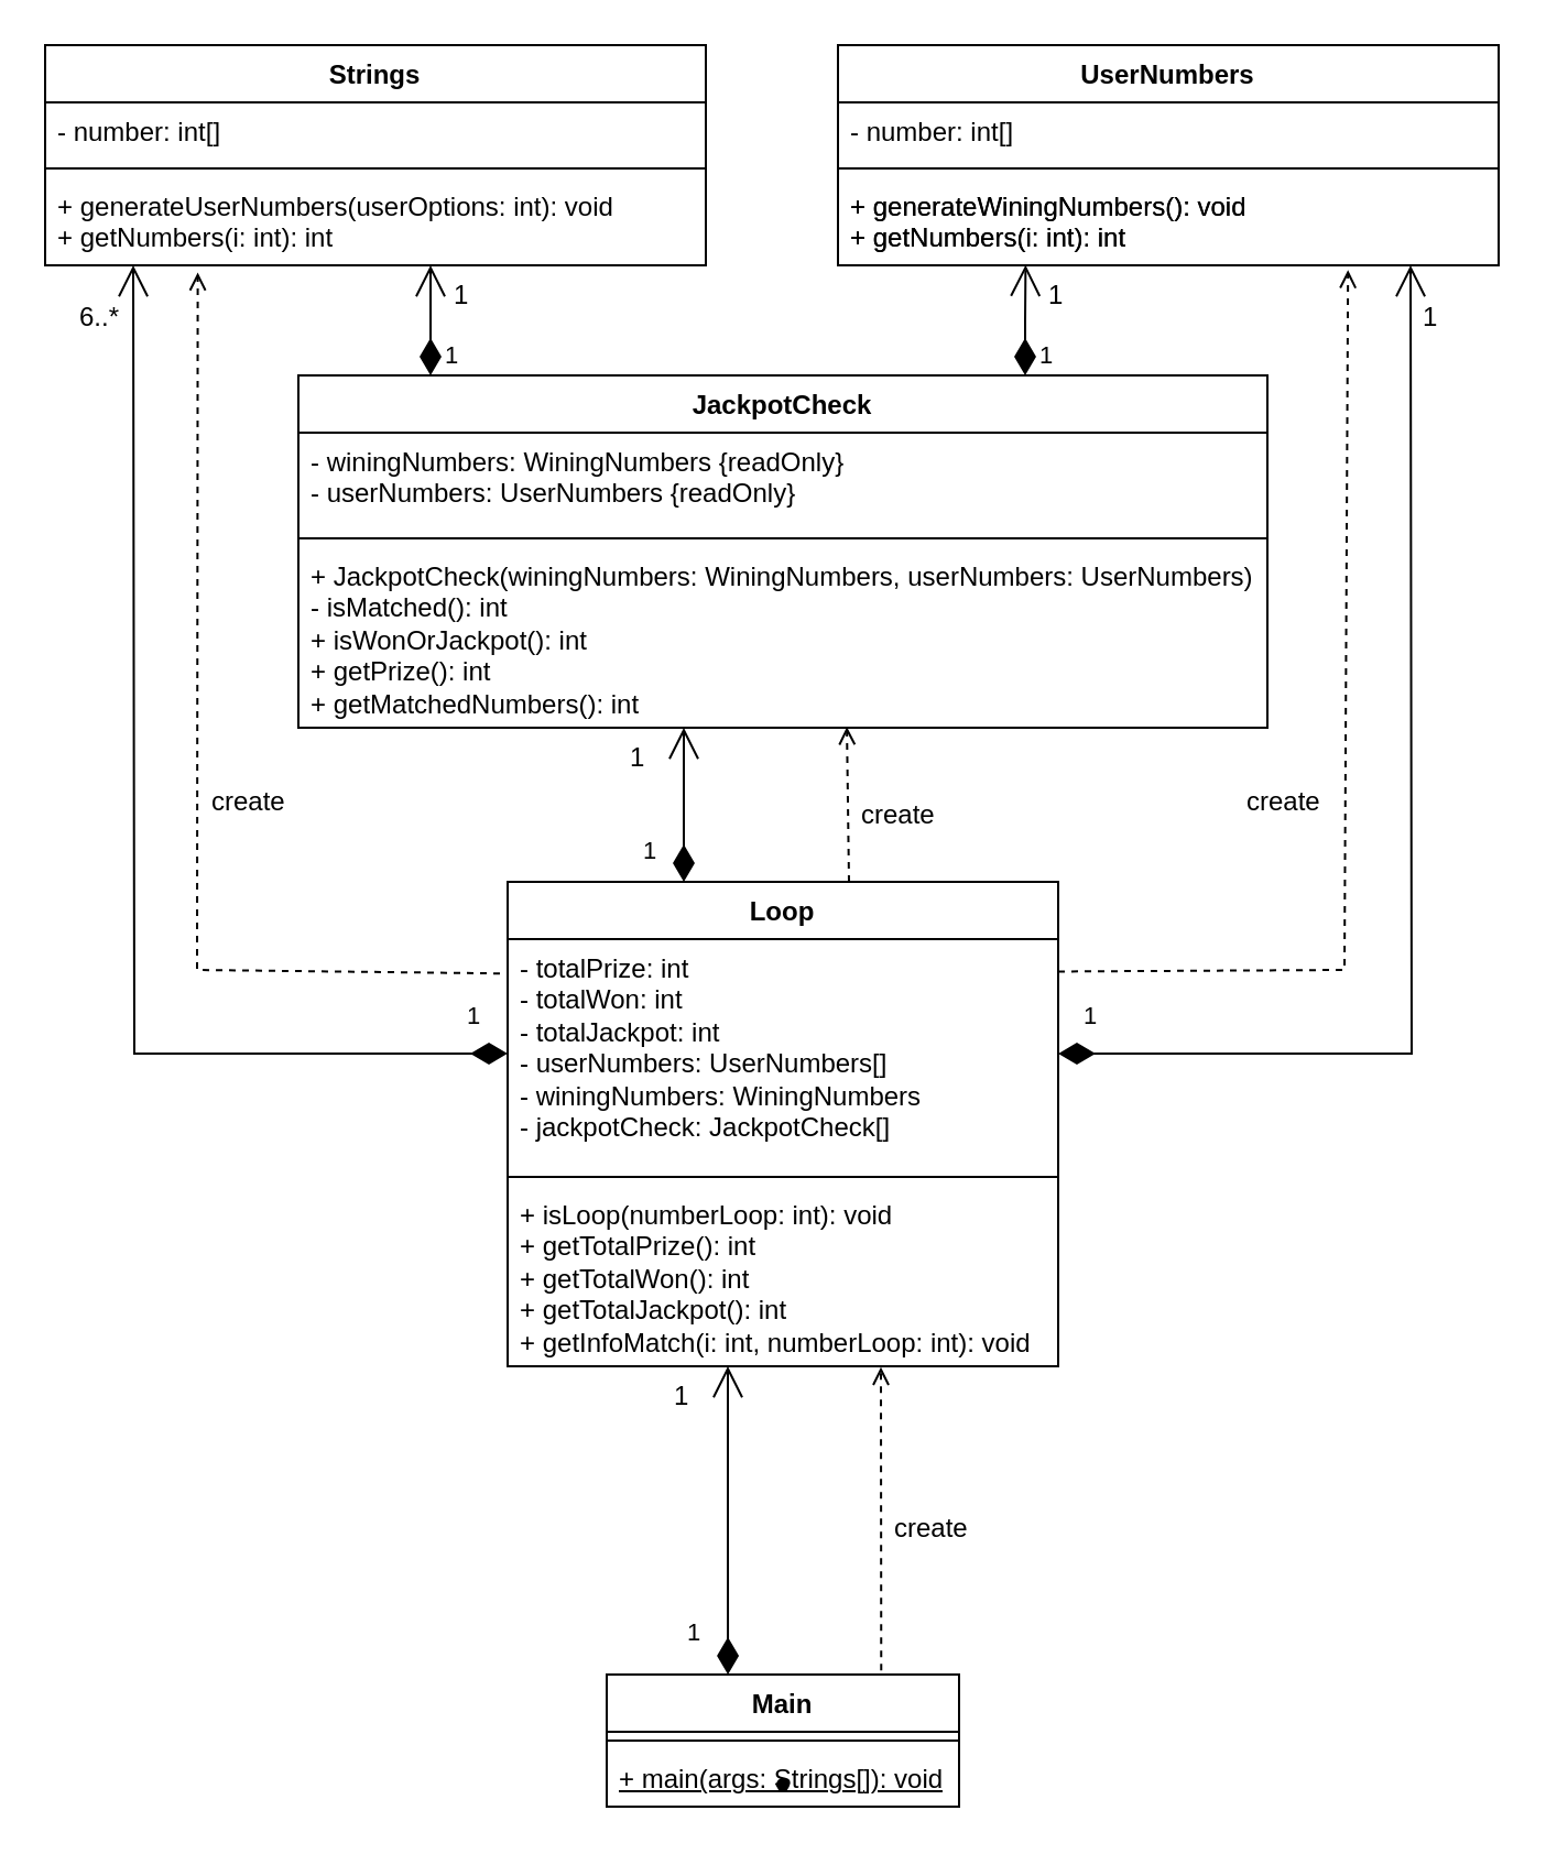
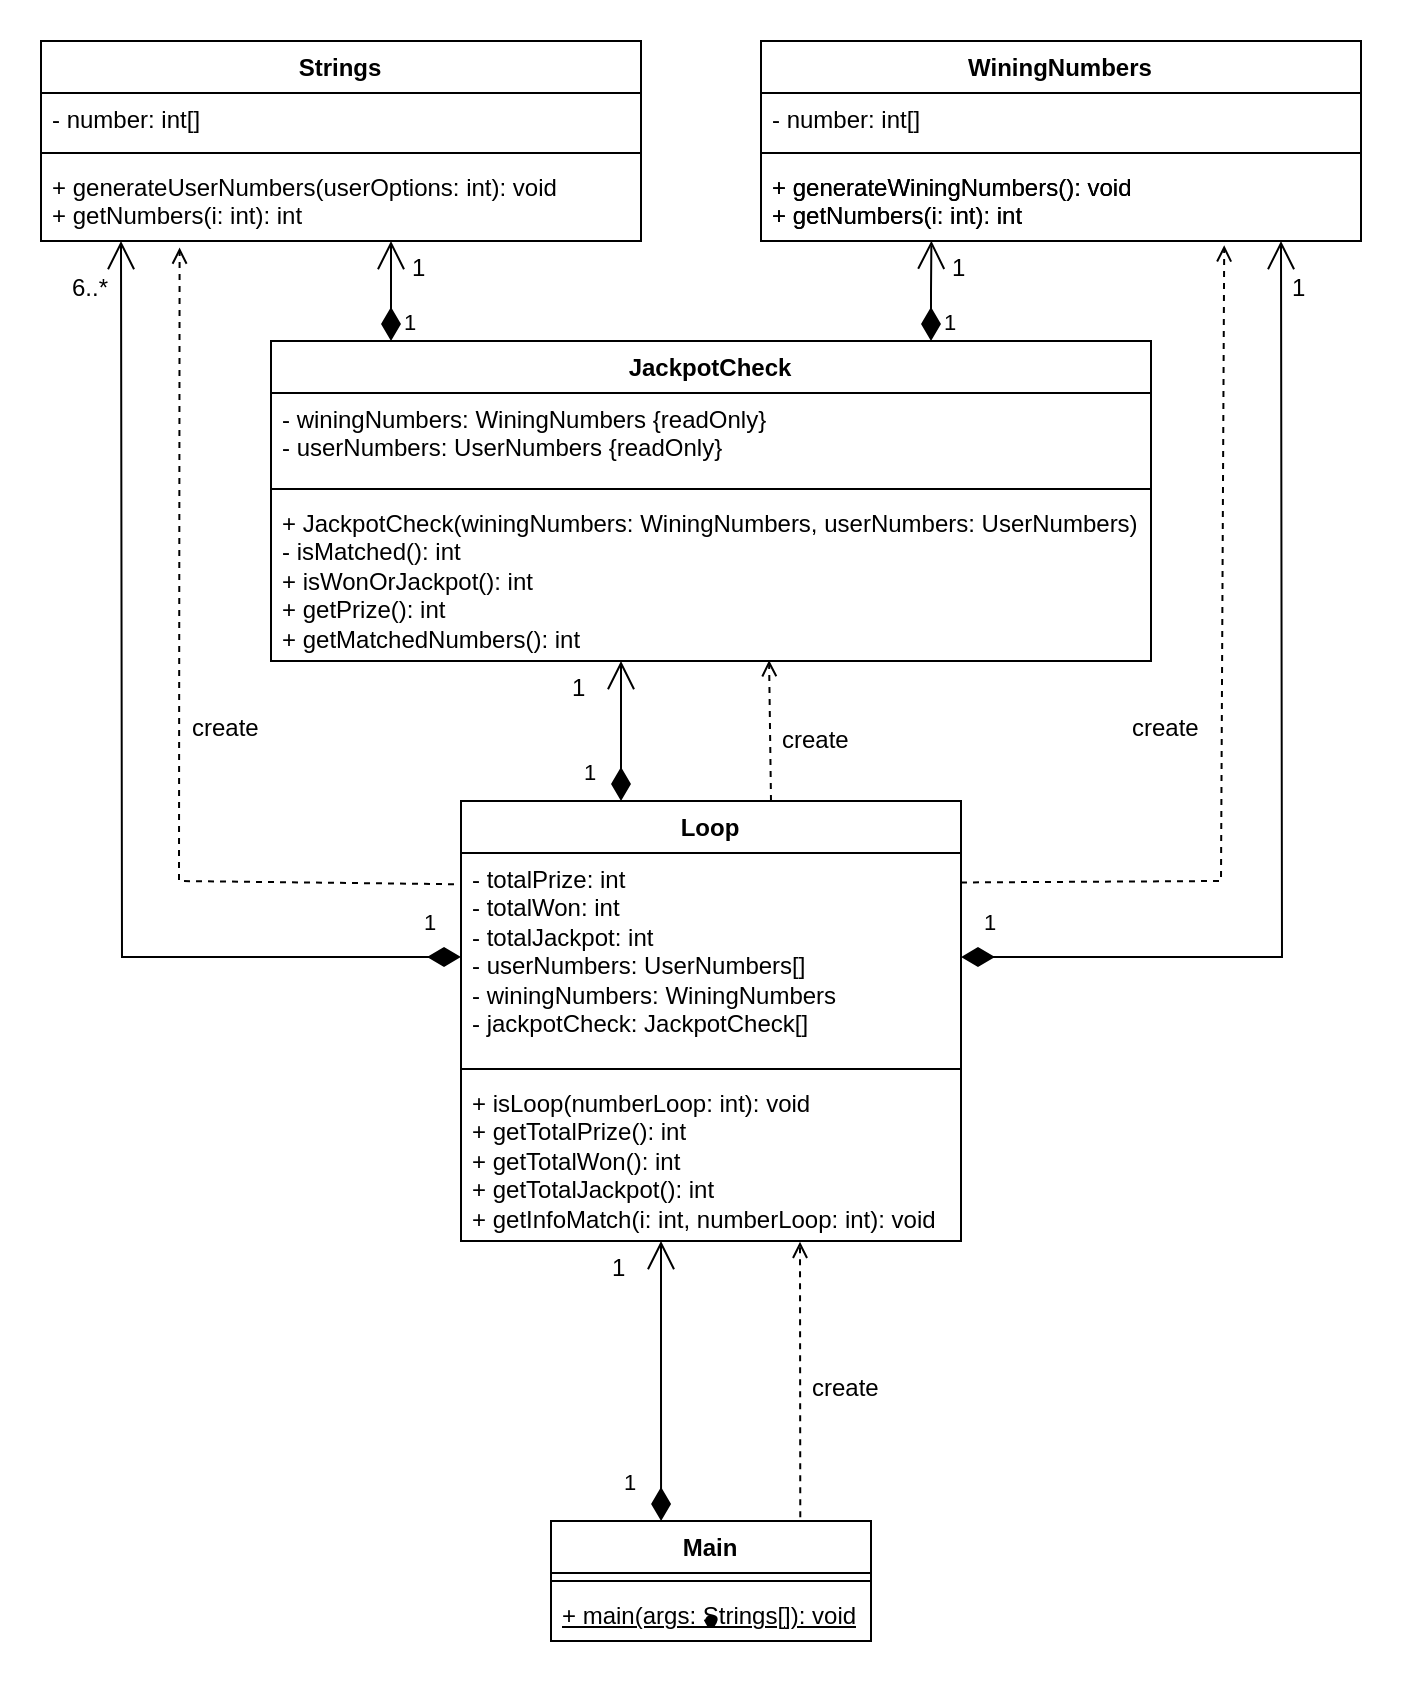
  <mxCell id="0" />
  <mxCell id="1" parent="0" />
  <mxCell id="2" value="Strings" style="swimlane;fontStyle=1;align=center;verticalAlign=top;childLayout=stackLayout;horizontal=1;startSize=26;horizontalStack=0;resizeParent=1;resizeParentMax=0;resizeLast=0;collapsible=1;marginBottom=0;whiteSpace=wrap;html=1;" parent="1" vertex="1"><mxGeometry x="20" y="20" width="300" height="100" as="geometry" /></mxCell>
  <mxCell id="3" value="- number: int[]" style="text;strokeColor=none;fillColor=none;align=left;verticalAlign=top;spacingLeft=4;spacingRight=4;overflow=hidden;rotatable=0;points=[[0,0.5],[1,0.5]];portConstraint=eastwest;whiteSpace=wrap;html=1;" parent="2" vertex="1"><mxGeometry y="26" width="300" height="26" as="geometry" /></mxCell>
  <mxCell id="4" value="" style="line;strokeWidth=1;fillColor=none;align=left;verticalAlign=middle;spacingTop=-1;spacingLeft=3;spacingRight=3;rotatable=0;labelPosition=right;points=[];portConstraint=eastwest;strokeColor=inherit;" parent="2" vertex="1"><mxGeometry y="52" width="300" height="8" as="geometry" /></mxCell>
  <mxCell id="5" value="+ generateUserNumbers(userOptions: int): void&lt;br&gt;+ getNumbers(i: int): int" style="text;strokeColor=none;fillColor=none;align=left;verticalAlign=top;spacingLeft=4;spacingRight=4;overflow=hidden;rotatable=0;points=[[0,0.5],[1,0.5]];portConstraint=eastwest;whiteSpace=wrap;html=1;" parent="2" vertex="1"><mxGeometry y="60" width="300" height="40" as="geometry" /></mxCell>
- <mxCell id="6" value="UserNumbers" style="swimlane;fontStyle=1;align=center;verticalAlign=top;childLayout=stackLayout;horizontal=1;startSize=26;horizontalStack=0;resizeParent=1;resizeParentMax=0;resizeLast=0;collapsible=1;marginBottom=0;whiteSpace=wrap;html=1;" parent="1" vertex="1"><mxGeometry x="380" y="20" width="300" height="100" as="geometry" /></mxCell>
+ <mxCell id="6" value="WiningNumbers" style="swimlane;fontStyle=1;align=center;verticalAlign=top;childLayout=stackLayout;horizontal=1;startSize=26;horizontalStack=0;resizeParent=1;resizeParentMax=0;resizeLast=0;collapsible=1;marginBottom=0;whiteSpace=wrap;html=1;" parent="1" vertex="1"><mxGeometry x="380" y="20" width="300" height="100" as="geometry" /></mxCell>
  <mxCell id="7" value="- number: int[]" style="text;strokeColor=none;fillColor=none;align=left;verticalAlign=top;spacingLeft=4;spacingRight=4;overflow=hidden;rotatable=0;points=[[0,0.5],[1,0.5]];portConstraint=eastwest;whiteSpace=wrap;html=1;" parent="6" vertex="1"><mxGeometry y="26" width="300" height="26" as="geometry" /></mxCell>
  <mxCell id="8" value="" style="line;strokeWidth=1;fillColor=none;align=left;verticalAlign=middle;spacingTop=-1;spacingLeft=3;spacingRight=3;rotatable=0;labelPosition=right;points=[];portConstraint=eastwest;strokeColor=inherit;" parent="6" vertex="1"><mxGeometry y="52" width="300" height="8" as="geometry" /></mxCell>
  <mxCell id="9" value="+ generateWiningNumbers(): void&lt;br&gt;+ getNumbers(i: int): int" style="text;strokeColor=none;fillColor=none;align=left;verticalAlign=top;spacingLeft=4;spacingRight=4;overflow=hidden;rotatable=0;points=[[0,0.5],[1,0.5]];portConstraint=eastwest;whiteSpace=wrap;html=1;" parent="6" vertex="1"><mxGeometry y="60" width="300" height="40" as="geometry" /></mxCell>
  <mxCell id="10" value="JackpotCheck" style="swimlane;fontStyle=1;align=center;verticalAlign=top;childLayout=stackLayout;horizontal=1;startSize=26;horizontalStack=0;resizeParent=1;resizeParentMax=0;resizeLast=0;collapsible=1;marginBottom=0;whiteSpace=wrap;html=1;" parent="1" vertex="1"><mxGeometry x="135" y="170" width="440" height="160" as="geometry" /></mxCell>
  <mxCell id="11" value="- winingNumbers: WiningNumbers {readOnly}&lt;br&gt;- userNumbers: UserNumbers {readOnly}" style="text;strokeColor=none;fillColor=none;align=left;verticalAlign=top;spacingLeft=4;spacingRight=4;overflow=hidden;rotatable=0;points=[[0,0.5],[1,0.5]];portConstraint=eastwest;whiteSpace=wrap;html=1;" parent="10" vertex="1"><mxGeometry y="26" width="440" height="44" as="geometry" /></mxCell>
  <mxCell id="12" value="" style="line;strokeWidth=1;fillColor=none;align=left;verticalAlign=middle;spacingTop=-1;spacingLeft=3;spacingRight=3;rotatable=0;labelPosition=right;points=[];portConstraint=eastwest;strokeColor=inherit;" parent="10" vertex="1"><mxGeometry y="70" width="440" height="8" as="geometry" /></mxCell>
  <mxCell id="13" value="+ JackpotCheck(winingNumbers: WiningNumbers, userNumbers: UserNumbers)&lt;br&gt;- isMatched(): int&lt;br&gt;+ isWonOrJackpot(): int&lt;br&gt;+ getPrize(): int&lt;br&gt;+ getMatchedNumbers(): int" style="text;strokeColor=none;fillColor=none;align=left;verticalAlign=top;spacingLeft=4;spacingRight=4;overflow=hidden;rotatable=0;points=[[0,0.5],[1,0.5]];portConstraint=eastwest;whiteSpace=wrap;html=1;" parent="10" vertex="1"><mxGeometry y="78" width="440" height="82" as="geometry" /></mxCell>
  <mxCell id="14" value="Loop" style="swimlane;fontStyle=1;align=center;verticalAlign=top;childLayout=stackLayout;horizontal=1;startSize=26;horizontalStack=0;resizeParent=1;resizeParentMax=0;resizeLast=0;collapsible=1;marginBottom=0;whiteSpace=wrap;html=1;" parent="1" vertex="1"><mxGeometry x="230" y="400" width="250" height="220" as="geometry" /></mxCell>
  <mxCell id="15" value="- totalPrize: int&lt;br&gt;- totalWon: int&lt;br&gt;- totalJackpot: int&lt;br&gt;- userNumbers: UserNumbers[]&lt;br&gt;- winingNumbers: WiningNumbers&lt;br&gt;- jackpotCheck: JackpotCheck[]" style="text;strokeColor=none;fillColor=none;align=left;verticalAlign=top;spacingLeft=4;spacingRight=4;overflow=hidden;rotatable=0;points=[[0,0.5],[1,0.5]];portConstraint=eastwest;whiteSpace=wrap;html=1;" parent="14" vertex="1"><mxGeometry y="26" width="250" height="104" as="geometry" /></mxCell>
  <mxCell id="16" value="" style="line;strokeWidth=1;fillColor=none;align=left;verticalAlign=middle;spacingTop=-1;spacingLeft=3;spacingRight=3;rotatable=0;labelPosition=right;points=[];portConstraint=eastwest;strokeColor=inherit;" parent="14" vertex="1"><mxGeometry y="130" width="250" height="8" as="geometry" /></mxCell>
  <mxCell id="17" value="+ isLoop(numberLoop: int): void&lt;br&gt;+ getTotalPrize(): int&lt;br&gt;+ getTotalWon(): int&lt;br&gt;+ getTotalJackpot(): int&lt;br&gt;+ getInfoMatch(i: int, numberLoop: int): void&lt;br&gt;" style="text;strokeColor=none;fillColor=none;align=left;verticalAlign=top;spacingLeft=4;spacingRight=4;overflow=hidden;rotatable=0;points=[[0,0.5],[1,0.5]];portConstraint=eastwest;whiteSpace=wrap;html=1;" parent="14" vertex="1"><mxGeometry y="138" width="250" height="82" as="geometry" /></mxCell>
  <mxCell id="18" value="Main" style="swimlane;fontStyle=1;align=center;verticalAlign=top;childLayout=stackLayout;horizontal=1;startSize=26;horizontalStack=0;resizeParent=1;resizeParentMax=0;resizeLast=0;collapsible=1;marginBottom=0;whiteSpace=wrap;html=1;" parent="1" vertex="1"><mxGeometry x="275" y="760" width="160" height="60" as="geometry" /></mxCell>
  <mxCell id="19" value="" style="line;strokeWidth=1;fillColor=none;align=left;verticalAlign=middle;spacingTop=-1;spacingLeft=3;spacingRight=3;rotatable=0;labelPosition=right;points=[];portConstraint=eastwest;strokeColor=inherit;" parent="18" vertex="1"><mxGeometry y="26" width="160" height="8" as="geometry" /></mxCell>
  <mxCell id="20" value="&lt;u&gt;+ main(args: Strings[]): void&lt;/u&gt;" style="text;strokeColor=none;fillColor=none;align=left;verticalAlign=top;spacingLeft=4;spacingRight=4;overflow=hidden;rotatable=0;points=[[0,0.5],[1,0.5]];portConstraint=eastwest;whiteSpace=wrap;html=1;" parent="18" vertex="1"><mxGeometry y="34" width="160" height="26" as="geometry" /></mxCell>
  <mxCell id="21" value="1" style="endArrow=open;html=1;endSize=12;startArrow=diamondThin;startSize=14;startFill=1;edgeStyle=orthogonalEdgeStyle;align=left;verticalAlign=bottom;rounded=0;exitX=0.344;exitY=0;exitDx=0;exitDy=0;exitPerimeter=0;" parent="1" source="18" edge="1"><mxGeometry x="-0.858" y="20" relative="1" as="geometry"><mxPoint x="240" y="670" as="sourcePoint" /><mxPoint x="330" y="620" as="targetPoint" /><mxPoint as="offset" /></mxGeometry></mxCell>
  <mxCell id="22" value="" style="shape=waypoint;sketch=0;size=6;pointerEvents=1;points=[];fillColor=default;resizable=0;rotatable=0;perimeter=centerPerimeter;snapToPoint=1;verticalAlign=top;fontStyle=1;startSize=26;" parent="1" vertex="1"><mxGeometry x="345" y="800" width="20" height="20" as="geometry" /></mxCell>
  <mxCell id="23" value="1" style="text;strokeColor=none;fillColor=none;align=left;verticalAlign=top;spacingLeft=4;spacingRight=4;overflow=hidden;rotatable=0;points=[[0,0.5],[1,0.5]];portConstraint=eastwest;whiteSpace=wrap;html=1;" parent="1" vertex="1"><mxGeometry x="300" y="620" width="30" height="26" as="geometry" /></mxCell>
  <mxCell id="24" value="" style="html=1;verticalAlign=bottom;labelBackgroundColor=none;endArrow=open;endFill=0;dashed=1;rounded=0;entryX=0.678;entryY=1.005;entryDx=0;entryDy=0;entryPerimeter=0;exitX=0.779;exitY=-0.031;exitDx=0;exitDy=0;exitPerimeter=0;" parent="1" source="18" target="17" edge="1"><mxGeometry width="160" relative="1" as="geometry"><mxPoint x="400" y="720" as="sourcePoint" /><mxPoint x="560" y="682" as="targetPoint" /></mxGeometry></mxCell>
  <mxCell id="25" value="create" style="text;strokeColor=none;fillColor=none;align=left;verticalAlign=top;spacingLeft=4;spacingRight=4;overflow=hidden;rotatable=0;points=[[0,0.5],[1,0.5]];portConstraint=eastwest;whiteSpace=wrap;html=1;" parent="1" vertex="1"><mxGeometry x="400" y="680" width="50" height="26" as="geometry" /></mxCell>
  <mxCell id="26" value="1" style="endArrow=open;html=1;endSize=12;startArrow=diamondThin;startSize=14;startFill=1;edgeStyle=orthogonalEdgeStyle;align=left;verticalAlign=bottom;rounded=0;" parent="1" edge="1"><mxGeometry x="-0.858" y="20" relative="1" as="geometry"><mxPoint x="310" y="400" as="sourcePoint" /><mxPoint x="310" y="330" as="targetPoint" /><mxPoint as="offset" /></mxGeometry></mxCell>
  <mxCell id="27" value="1" style="text;strokeColor=none;fillColor=none;align=left;verticalAlign=top;spacingLeft=4;spacingRight=4;overflow=hidden;rotatable=0;points=[[0,0.5],[1,0.5]];portConstraint=eastwest;whiteSpace=wrap;html=1;" parent="1" vertex="1"><mxGeometry x="280" y="330" width="30" height="26" as="geometry" /></mxCell>
  <mxCell id="28" value="" style="html=1;verticalAlign=bottom;labelBackgroundColor=none;endArrow=open;endFill=0;dashed=1;rounded=0;entryX=0.231;entryY=1.082;entryDx=0;entryDy=0;entryPerimeter=0;exitX=-0.014;exitY=0.15;exitDx=0;exitDy=0;exitPerimeter=0;" parent="1" source="15" target="5" edge="1"><mxGeometry width="160" relative="1" as="geometry"><mxPoint x="110" y="410" as="sourcePoint" /><mxPoint x="110" y="340" as="targetPoint" /><Array as="points"><mxPoint x="89" y="440" /></Array></mxGeometry></mxCell>
  <mxCell id="29" value="create" style="text;strokeColor=none;fillColor=none;align=left;verticalAlign=top;spacingLeft=4;spacingRight=4;overflow=hidden;rotatable=0;points=[[0,0.5],[1,0.5]];portConstraint=eastwest;whiteSpace=wrap;html=1;" parent="1" vertex="1"><mxGeometry x="90" y="350" width="50" height="26" as="geometry" /></mxCell>
  <mxCell id="30" value="1" style="endArrow=open;html=1;endSize=12;startArrow=diamondThin;startSize=14;startFill=1;edgeStyle=orthogonalEdgeStyle;align=left;verticalAlign=bottom;rounded=0;" parent="1" source="15" edge="1"><mxGeometry x="-0.924" y="-8" relative="1" as="geometry"><mxPoint x="60" y="290" as="sourcePoint" /><mxPoint x="60" y="120" as="targetPoint" /><mxPoint as="offset" /></mxGeometry></mxCell>
  <mxCell id="31" value="6..*" style="text;strokeColor=none;fillColor=none;align=left;verticalAlign=top;spacingLeft=4;spacingRight=4;overflow=hidden;rotatable=0;points=[[0,0.5],[1,0.5]];portConstraint=eastwest;whiteSpace=wrap;html=1;" parent="1" vertex="1"><mxGeometry x="30" y="130" width="30" height="26" as="geometry" /></mxCell>
  <mxCell id="32" value="1" style="endArrow=open;html=1;endSize=12;startArrow=diamondThin;startSize=14;startFill=1;edgeStyle=orthogonalEdgeStyle;align=left;verticalAlign=bottom;rounded=0;exitX=1;exitY=0.5;exitDx=0;exitDy=0;" parent="1" source="15" edge="1"><mxGeometry x="-0.961" y="8" relative="1" as="geometry"><mxPoint x="640" y="210" as="sourcePoint" /><mxPoint x="640" y="120" as="targetPoint" /><mxPoint as="offset" /></mxGeometry></mxCell>
  <mxCell id="33" value="1" style="text;strokeColor=none;fillColor=none;align=left;verticalAlign=top;spacingLeft=4;spacingRight=4;overflow=hidden;rotatable=0;points=[[0,0.5],[1,0.5]];portConstraint=eastwest;whiteSpace=wrap;html=1;" parent="1" vertex="1"><mxGeometry x="640" y="130" width="30" height="26" as="geometry" /></mxCell>
  <mxCell id="34" value="+ generateWiningNumbers(): void&lt;br&gt;+ getNumbers(i: int): int" style="text;strokeColor=none;fillColor=none;align=left;verticalAlign=top;spacingLeft=4;spacingRight=4;overflow=hidden;rotatable=0;points=[[0,0.5],[1,0.5]];portConstraint=eastwest;whiteSpace=wrap;html=1;" parent="1" vertex="1"><mxGeometry x="380" y="80" width="300" height="40" as="geometry" /></mxCell>
  <mxCell id="35" value="1" style="endArrow=open;html=1;endSize=12;startArrow=diamondThin;startSize=14;startFill=1;edgeStyle=orthogonalEdgeStyle;align=left;verticalAlign=bottom;rounded=0;exitX=0.75;exitY=0;exitDx=0;exitDy=0;entryX=0.284;entryY=0.996;entryDx=0;entryDy=0;entryPerimeter=0;" parent="1" source="10" target="34" edge="1"><mxGeometry x="-1" y="-5" relative="1" as="geometry"><mxPoint x="290" y="20" as="sourcePoint" /><mxPoint x="450" y="20" as="targetPoint" /><mxPoint as="offset" /></mxGeometry></mxCell>
  <mxCell id="36" value="1" style="text;strokeColor=none;fillColor=none;align=left;verticalAlign=top;spacingLeft=4;spacingRight=4;overflow=hidden;rotatable=0;points=[[0,0.5],[1,0.5]];portConstraint=eastwest;whiteSpace=wrap;html=1;" parent="1" vertex="1"><mxGeometry x="470" y="120" width="30" height="26" as="geometry" /></mxCell>
  <mxCell id="37" value="1" style="endArrow=open;html=1;endSize=12;startArrow=diamondThin;startSize=14;startFill=1;edgeStyle=orthogonalEdgeStyle;align=left;verticalAlign=bottom;rounded=0;exitX=0.75;exitY=0;exitDx=0;exitDy=0;entryX=0.284;entryY=0.996;entryDx=0;entryDy=0;entryPerimeter=0;" parent="1" edge="1"><mxGeometry x="-1" y="-5" relative="1" as="geometry"><mxPoint x="195" y="170" as="sourcePoint" /><mxPoint x="195" y="120" as="targetPoint" /><mxPoint as="offset" /></mxGeometry></mxCell>
  <mxCell id="38" value="1" style="text;strokeColor=none;fillColor=none;align=left;verticalAlign=top;spacingLeft=4;spacingRight=4;overflow=hidden;rotatable=0;points=[[0,0.5],[1,0.5]];portConstraint=eastwest;whiteSpace=wrap;html=1;" parent="1" vertex="1"><mxGeometry x="200" y="120" width="30" height="26" as="geometry" /></mxCell>
  <mxCell id="39" value="" style="html=1;verticalAlign=bottom;labelBackgroundColor=none;endArrow=open;endFill=0;dashed=1;rounded=0;exitX=1.01;exitY=0.007;exitDx=0;exitDy=0;exitPerimeter=0;entryX=0.772;entryY=1.054;entryDx=0;entryDy=0;entryPerimeter=0;" parent="1" target="34" edge="1"><mxGeometry width="160" relative="1" as="geometry"><mxPoint x="480" y="440.728" as="sourcePoint" /><mxPoint x="690" y="440" as="targetPoint" /><Array as="points"><mxPoint x="610" y="440" /></Array></mxGeometry></mxCell>
  <mxCell id="40" value="create" style="text;strokeColor=none;fillColor=none;align=left;verticalAlign=top;spacingLeft=4;spacingRight=4;overflow=hidden;rotatable=0;points=[[0,0.5],[1,0.5]];portConstraint=eastwest;whiteSpace=wrap;html=1;" parent="1" vertex="1"><mxGeometry x="560" y="350" width="50" height="26" as="geometry" /></mxCell>
  <mxCell id="41" value="" style="html=1;verticalAlign=bottom;labelBackgroundColor=none;endArrow=open;endFill=0;dashed=1;rounded=0;entryX=0.566;entryY=0.995;entryDx=0;entryDy=0;entryPerimeter=0;" parent="1" target="13" edge="1"><mxGeometry width="160" relative="1" as="geometry"><mxPoint x="385" y="400" as="sourcePoint" /><mxPoint x="385" y="302" as="targetPoint" /></mxGeometry></mxCell>
  <mxCell id="42" value="create" style="text;strokeColor=none;fillColor=none;align=left;verticalAlign=top;spacingLeft=4;spacingRight=4;overflow=hidden;rotatable=0;points=[[0,0.5],[1,0.5]];portConstraint=eastwest;whiteSpace=wrap;html=1;" parent="1" vertex="1"><mxGeometry x="385" y="356" width="50" height="26" as="geometry" /></mxCell>
